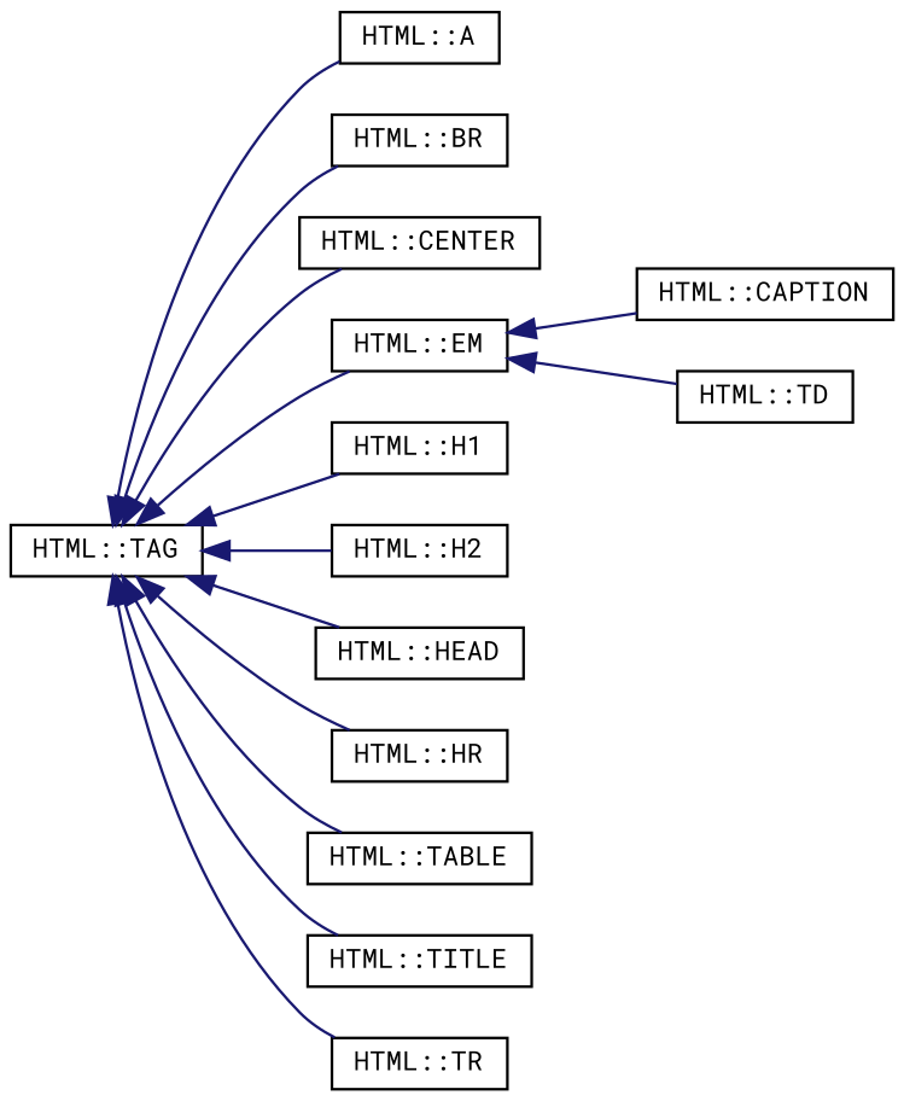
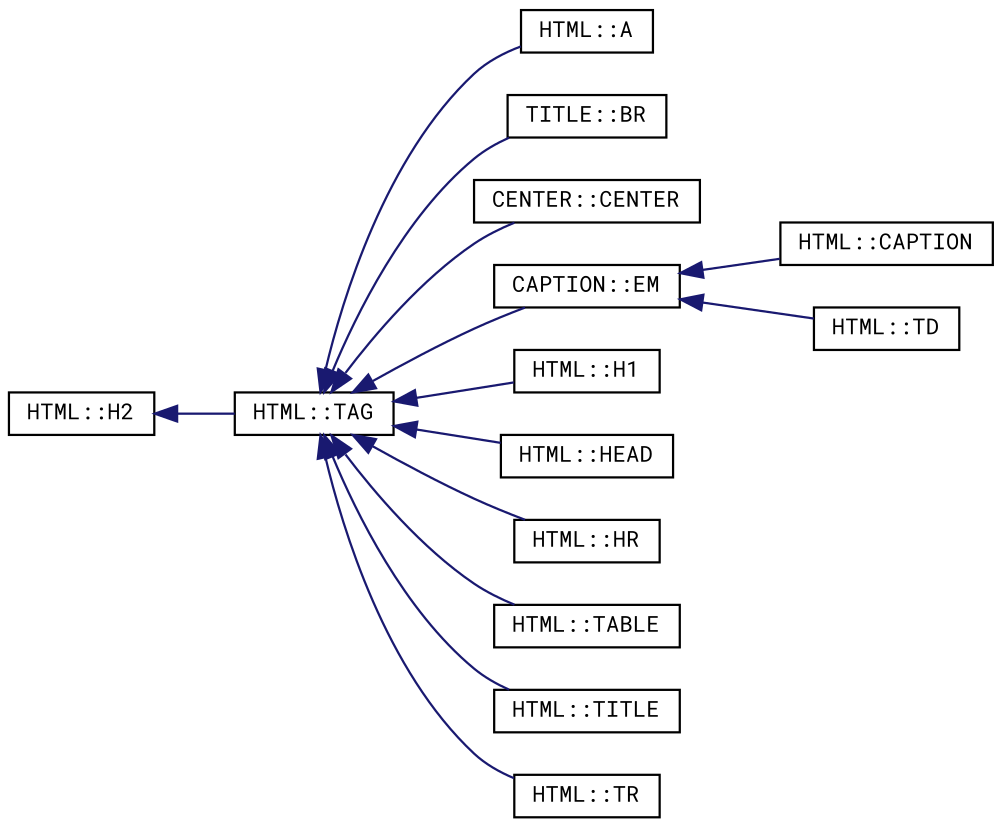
  digraph {
    fontname="Roboto Mono"
    rankdir=LR
    node [color=black fillcolor=white fontname="Roboto Mono" fontsize=10 shape=record style=filled]
    edge [color=midnightblue dir=back fontname="Roboto Mono" fontsize=10 labelfontname=Helvetica labelfontsize=10 style=solid]
    n1 [height=0.2 label="HTML::TAG" width=0.4]
    n2 [height=0.2 label="HTML::A" width=0.4]
-   n3 [height=0.2 label="HTML::BR" width=0.4]
-   n4 [height=0.2 label="HTML::CENTER" width=0.4]
-   n5 [height=0.2 label="HTML::EM" width=0.4]
+   n3 [height=0.2 label="TITLE::BR" width=0.4]
+   n4 [height=0.2 label="CENTER::CENTER" width=0.4]
+   n5 [height=0.2 label="CAPTION::EM" width=0.4]
    n6 [height=0.2 label="HTML::H1" width=0.4]
    n7 [height=0.2 label="HTML::H2" width=0.4]
    n8 [height=0.2 label="HTML::HEAD" width=0.4]
    n9 [height=0.2 label="HTML::HR" width=0.4]
    n10 [height=0.2 label="HTML::TABLE" width=0.4]
    n11 [height=0.2 label="HTML::TITLE" width=0.4]
    n12 [height=0.2 label="HTML::TR" width=0.4]
    n13 [height=0.2 label="HTML::CAPTION" width=0.4]
    n14 [height=0.2 label="HTML::TD" width=0.4]
    n1 -> n2
    n1 -> n3
    n1 -> n4
    n1 -> n5
    n1 -> n6
-   n1 -> n7
+   n7 -> n1
    n1 -> n8
    n1 -> n9
    n1 -> n10
    n1 -> n11
    n1 -> n12
    n5 -> n13
    n5 -> n14
  }
